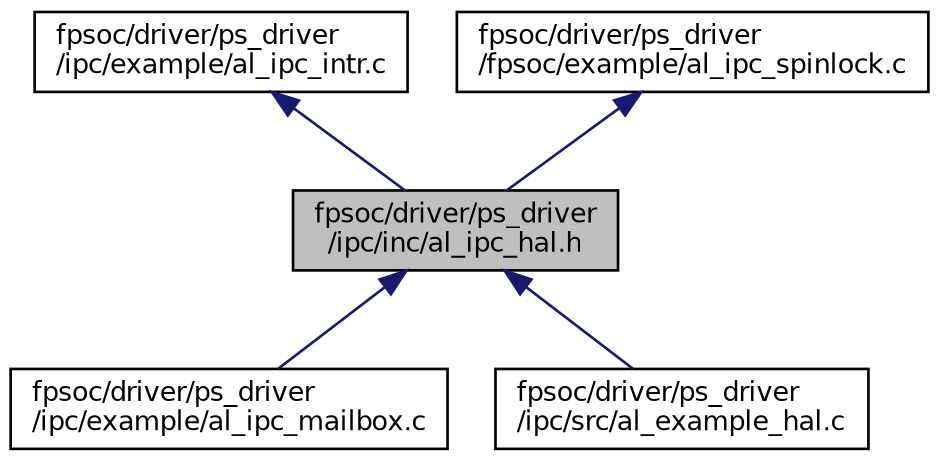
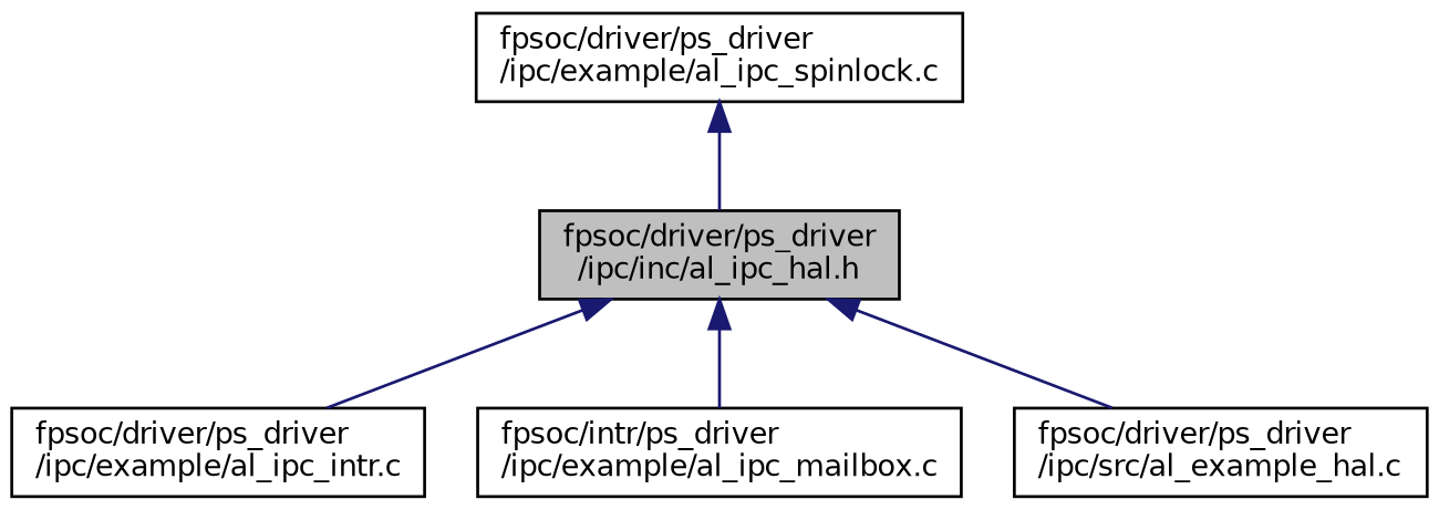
  digraph {
    node [color=black fillcolor=white fontname=Helvetica fontsize=10 shape=record style=filled]
    edge [color=midnightblue dir=back fontname=Helvetica fontsize=10 labelfontname=Helvetica labelfontsize=10 style=solid]
    n1 [fillcolor=grey75 fontcolor=black height=0.2 label="fpsoc/driver/ps_driver\l/ipc/inc/al_ipc_hal.h" width=0.4]
    n2 [height=0.2 label="fpsoc/driver/ps_driver\l/ipc/example/al_ipc_intr.c" width=0.4]
-   n3 [height=0.2 label="fpsoc/driver/ps_driver\l/ipc/example/al_ipc_mailbox.c" width=0.4]
+   n3 [height=0.2 label="fpsoc/intr/ps_driver\l/ipc/example/al_ipc_mailbox.c" width=0.4]
    n4 [height=0.2 label="fpsoc/driver/ps_driver\l/ipc/src/al_example_hal.c" width=0.4]
-   n5 [height=0.2 label="fpsoc/driver/ps_driver\l/fpsoc/example/al_ipc_spinlock.c" width=0.4]
-   n2 -> n1
+   n5 [height=0.2 label="fpsoc/driver/ps_driver\l/ipc/example/al_ipc_spinlock.c" width=0.4]
+   n1 -> n2
    n1 -> n3
    n1 -> n4
    n5 -> n1
  }
